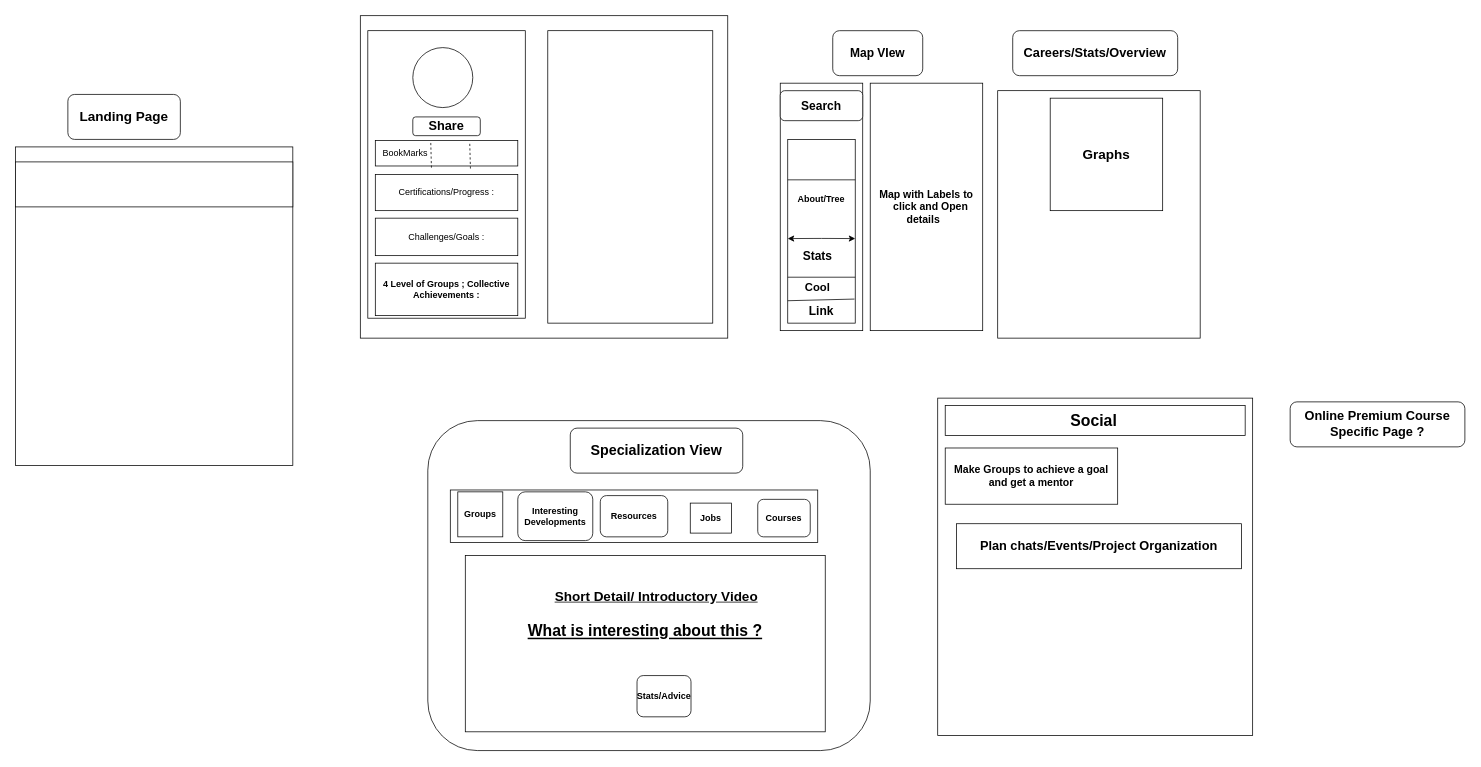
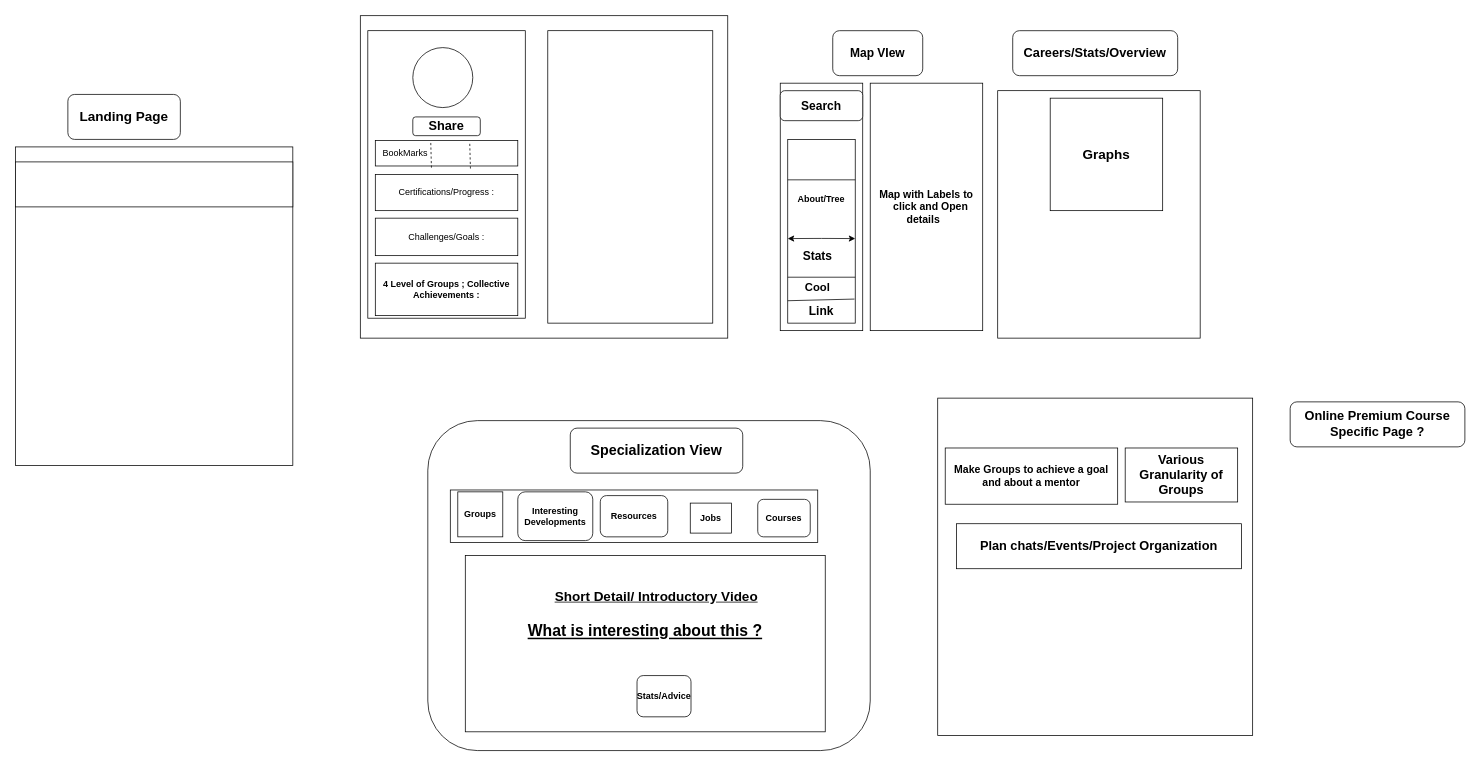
  <mxCell id="0" />
  <mxCell id="1" parent="0" />
  <mxCell id="2" value="" style="rounded=1;whiteSpace=wrap;html=1;" parent="1" vertex="1"><mxGeometry x="570" y="560" width="590" height="440" as="geometry" /></mxCell>
  <mxCell id="3" value="" style="rounded=0;whiteSpace=wrap;html=1;" parent="1" vertex="1"><mxGeometry x="620" y="740" width="480" height="235" as="geometry" /></mxCell>
  <mxCell id="4" value="" style="rounded=0;whiteSpace=wrap;html=1;" parent="1" vertex="1"><mxGeometry x="480" y="20" width="490" height="430" as="geometry" /></mxCell>
  <mxCell id="5" value="&lt;b&gt;&lt;font style=&quot;font-size: 16px&quot;&gt;Map VIew&lt;/font&gt;&lt;/b&gt;" style="rounded=1;whiteSpace=wrap;html=1;" parent="1" vertex="1"><mxGeometry x="1110" y="40" width="120" height="60" as="geometry" /></mxCell>
  <mxCell id="6" value="" style="rounded=0;whiteSpace=wrap;html=1;" parent="1" vertex="1"><mxGeometry x="1040" y="110" width="110" height="330" as="geometry" /></mxCell>
  <mxCell id="7" value="&lt;b&gt;&lt;font style=&quot;font-size: 16px&quot;&gt;Search&lt;/font&gt;&lt;/b&gt;" style="rounded=1;whiteSpace=wrap;html=1;" parent="1" vertex="1"><mxGeometry x="1040" y="120" width="110" height="40" as="geometry" /></mxCell>
  <mxCell id="8" value="" style="rounded=0;whiteSpace=wrap;html=1;" parent="1" vertex="1"><mxGeometry x="1050" y="185" width="90" height="245" as="geometry" /></mxCell>
  <mxCell id="9" value="&lt;b&gt;&lt;font style=&quot;font-size: 16px&quot;&gt;Stats&lt;/font&gt;&lt;/b&gt;" style="text;html=1;strokeColor=none;fillColor=none;align=center;verticalAlign=middle;whiteSpace=wrap;rounded=0;" parent="1" vertex="1"><mxGeometry x="1070" y="330" width="40" height="20" as="geometry" /></mxCell>
  <mxCell id="10" value="&lt;b&gt;&lt;font style=&quot;font-size: 17px&quot;&gt;Careers/Stats/Overview&lt;/font&gt;&lt;/b&gt;" style="rounded=1;whiteSpace=wrap;html=1;" parent="1" vertex="1"><mxGeometry x="1350" y="40" width="220" height="60" as="geometry" /></mxCell>
  <mxCell id="11" value="" style="rounded=0;whiteSpace=wrap;html=1;" parent="1" vertex="1"><mxGeometry x="1330" y="120" width="270" height="330" as="geometry" /></mxCell>
  <mxCell id="12" value="&lt;b&gt;&lt;font style=&quot;font-size: 19px&quot;&gt;Specialization View&lt;/font&gt;&lt;/b&gt;" style="rounded=1;whiteSpace=wrap;html=1;" parent="1" vertex="1"><mxGeometry x="760" y="570" width="230" height="60" as="geometry" /></mxCell>
  <mxCell id="13" value="" style="group" parent="1" vertex="1" connectable="0"><mxGeometry x="490" y="40" width="210" height="400" as="geometry" /></mxCell>
  <mxCell id="14" value="" style="rounded=0;whiteSpace=wrap;html=1;" parent="13" vertex="1"><mxGeometry width="210" height="383.42" as="geometry" /></mxCell>
  <mxCell id="15" value="" style="rounded=0;whiteSpace=wrap;html=1;" parent="13" vertex="1"><mxGeometry x="10" y="146.602" width="190" height="33.831" as="geometry" /></mxCell>
  <mxCell id="16" value="" style="ellipse;whiteSpace=wrap;html=1;aspect=fixed;" parent="13" vertex="1"><mxGeometry x="60" y="22.554" width="80" height="80" as="geometry" /></mxCell>
  <mxCell id="17" value="Certifications/Progress :" style="rounded=0;whiteSpace=wrap;html=1;" parent="13" vertex="1"><mxGeometry x="10" y="191.71" width="190" height="48.29" as="geometry" /></mxCell>
  <mxCell id="18" value="BookMarks" style="text;html=1;strokeColor=none;fillColor=none;align=center;verticalAlign=middle;whiteSpace=wrap;rounded=0;" parent="13" vertex="1"><mxGeometry x="30" y="152.24" width="40" height="22.554" as="geometry" /></mxCell>
  <mxCell id="19" value="Challenges/Goals :" style="rounded=0;whiteSpace=wrap;html=1;" parent="13" vertex="1"><mxGeometry x="10" y="250" width="190" height="50" as="geometry" /></mxCell>
  <mxCell id="20" value="" style="endArrow=none;dashed=1;html=1;entryX=0.389;entryY=0.039;entryDx=0;entryDy=0;entryPerimeter=0;exitX=0.394;exitY=1.067;exitDx=0;exitDy=0;exitPerimeter=0;" parent="13" source="15" target="15" edge="1"><mxGeometry width="50" height="50" relative="1" as="geometry"><mxPoint x="450" y="202.987" as="sourcePoint" /><mxPoint x="500" y="146.602" as="targetPoint" /></mxGeometry></mxCell>
  <mxCell id="21" value="" style="endArrow=none;dashed=1;html=1;entryX=0.389;entryY=0.039;entryDx=0;entryDy=0;entryPerimeter=0;exitX=0.394;exitY=1.067;exitDx=0;exitDy=0;exitPerimeter=0;" parent="13" edge="1"><mxGeometry width="50" height="50" relative="1" as="geometry"><mxPoint x="136.86" y="183.827" as="sourcePoint" /><mxPoint x="135.91" y="149.049" as="targetPoint" /></mxGeometry></mxCell>
  <mxCell id="22" value="&lt;b&gt;4 Level of Groups ; Collective Achievements :&lt;/b&gt;" style="rounded=0;whiteSpace=wrap;html=1;" parent="13" vertex="1"><mxGeometry x="10" y="310" width="190" height="70" as="geometry" /></mxCell>
  <mxCell id="23" value="&lt;b&gt;&lt;font style=&quot;font-size: 17px&quot;&gt;Share&lt;/font&gt;&lt;/b&gt;" style="rounded=1;whiteSpace=wrap;html=1;" parent="13" vertex="1"><mxGeometry x="60" y="115" width="90" height="25" as="geometry" /></mxCell>
  <mxCell id="24" value="&lt;font style=&quot;font-size: 14px&quot;&gt;&lt;b&gt;Map with Labels to &lt;br&gt;&amp;nbsp; &amp;nbsp;click and Open details&amp;nbsp;&amp;nbsp;&lt;/b&gt;&lt;/font&gt;" style="rounded=0;whiteSpace=wrap;html=1;" parent="1" vertex="1"><mxGeometry x="1160" y="110" width="150" height="330" as="geometry" /></mxCell>
  <mxCell id="25" value="" style="rounded=0;whiteSpace=wrap;html=1;" parent="1" vertex="1"><mxGeometry x="600" y="652.5" width="490" height="70" as="geometry" /></mxCell>
  <mxCell id="26" value="&lt;b&gt;Jobs&lt;/b&gt;" style="rounded=0;whiteSpace=wrap;html=1;" parent="1" vertex="1"><mxGeometry x="920" y="670" width="55" height="40" as="geometry" /></mxCell>
  <mxCell id="27" value="&lt;b&gt;Courses&lt;/b&gt;" style="rounded=1;whiteSpace=wrap;html=1;" parent="1" vertex="1"><mxGeometry x="1010" y="665" width="70" height="50" as="geometry" /></mxCell>
  <mxCell id="28" value="&lt;b&gt;Stats/Advice&lt;/b&gt;" style="rounded=1;whiteSpace=wrap;html=1;" parent="1" vertex="1"><mxGeometry x="849" y="900" width="72" height="55" as="geometry" /></mxCell>
  <mxCell id="29" value="&lt;b&gt;Interesting Developments&lt;/b&gt;" style="rounded=1;whiteSpace=wrap;html=1;" parent="1" vertex="1"><mxGeometry x="690" y="655" width="100" height="65" as="geometry" /></mxCell>
  <mxCell id="30" value="" style="rounded=1;whiteSpace=wrap;html=1;" parent="1" vertex="1"><mxGeometry x="800" y="660" width="90" height="55" as="geometry" /></mxCell>
  <mxCell id="31" value="&lt;b&gt;Resources&lt;/b&gt;" style="text;html=1;strokeColor=none;fillColor=none;align=center;verticalAlign=middle;whiteSpace=wrap;rounded=0;" parent="1" vertex="1"><mxGeometry x="825" y="677.5" width="40" height="20" as="geometry" /></mxCell>
  <mxCell id="32" value="&lt;b&gt;&lt;font style=&quot;font-size: 18px&quot;&gt;&lt;u&gt;Short Detail/ Introductory Video&lt;/u&gt;&lt;/font&gt;&lt;/b&gt;" style="text;html=1;strokeColor=none;fillColor=none;align=center;verticalAlign=middle;whiteSpace=wrap;rounded=0;" parent="1" vertex="1"><mxGeometry x="720" y="770" width="310" height="50" as="geometry" /></mxCell>
  <mxCell id="33" value="" style="rounded=0;whiteSpace=wrap;html=1;" parent="1" vertex="1"><mxGeometry x="730" y="40" width="220" height="390" as="geometry" /></mxCell>
  <mxCell id="34" value="" style="rounded=0;whiteSpace=wrap;html=1;" parent="1" vertex="1"><mxGeometry x="1250" y="530" width="420" height="450" as="geometry" /></mxCell>
  <mxCell id="35" value="&lt;b&gt;Groups&lt;/b&gt;" style="rounded=0;whiteSpace=wrap;html=1;" parent="1" vertex="1"><mxGeometry x="610" y="655" width="60" height="60" as="geometry" /></mxCell>
  <mxCell id="36" value="&lt;b&gt;&lt;font style=&quot;font-size: 21px&quot;&gt;&lt;u&gt;What is interesting about this ?&lt;/u&gt;&lt;/font&gt;&lt;/b&gt;" style="text;html=1;strokeColor=none;fillColor=none;align=center;verticalAlign=middle;whiteSpace=wrap;rounded=0;" parent="1" vertex="1"><mxGeometry x="660" y="830" width="400" height="20" as="geometry" /></mxCell>
  <mxCell id="37" value="&lt;b&gt;&lt;font style=&quot;font-size: 17px&quot;&gt;Online Premium Course Specific Page ?&lt;/font&gt;&lt;/b&gt;" style="rounded=1;whiteSpace=wrap;html=1;" parent="1" vertex="1"><mxGeometry x="1720" y="535" width="233" height="60" as="geometry" /></mxCell>
  <mxCell id="38" value="" style="rounded=0;whiteSpace=wrap;html=1;" parent="1" vertex="1"><mxGeometry x="20" y="195" width="370" height="425" as="geometry" /></mxCell>
- <mxCell id="39" value="&lt;b&gt;&lt;font style=&quot;font-size: 21px&quot;&gt;Social&lt;/font&gt;&lt;/b&gt;&amp;nbsp;" style="rounded=0;whiteSpace=wrap;html=1;" parent="1" vertex="1"><mxGeometry x="1260" y="540" width="400" height="40" as="geometry" /></mxCell>
- <mxCell id="40" value="&lt;b&gt;&lt;font style=&quot;font-size: 14px&quot;&gt;Make Groups to achieve a goal and get a mentor&lt;/font&gt;&lt;/b&gt;" style="rounded=0;whiteSpace=wrap;html=1;" parent="1" vertex="1"><mxGeometry x="1260" y="596.5" width="230" height="75" as="geometry" /></mxCell>
+ <mxCell id="40" value="&lt;b&gt;&lt;font style=&quot;font-size: 14px&quot;&gt;Make Groups to achieve a goal and about a mentor&lt;/font&gt;&lt;/b&gt;" style="rounded=0;whiteSpace=wrap;html=1;" parent="1" vertex="1"><mxGeometry x="1260" y="596.5" width="230" height="75" as="geometry" /></mxCell>
  <mxCell id="41" value="&lt;b&gt;&lt;font style=&quot;font-size: 18px&quot;&gt;Landing Page&lt;/font&gt;&lt;/b&gt;" style="rounded=1;whiteSpace=wrap;html=1;" parent="1" vertex="1"><mxGeometry x="90" y="125" width="150" height="60" as="geometry" /></mxCell>
+ <mxCell id="42" value="&lt;b&gt;&lt;font style=&quot;font-size: 17px&quot;&gt;Various Granularity of Groups&lt;/font&gt;&lt;/b&gt;" style="rounded=0;whiteSpace=wrap;html=1;" parent="1" vertex="1"><mxGeometry x="1500" y="596.5" width="150" height="72" as="geometry" /></mxCell>
  <mxCell id="43" value="&lt;b&gt;&lt;font style=&quot;font-size: 17px&quot;&gt;Plan chats/Events/Project Organization&lt;/font&gt;&lt;/b&gt;" style="rounded=0;whiteSpace=wrap;html=1;" parent="1" vertex="1"><mxGeometry x="1275" y="697.5" width="380" height="60" as="geometry" /></mxCell>
  <mxCell id="44" value="" style="rounded=0;whiteSpace=wrap;html=1;" parent="1" vertex="1"><mxGeometry x="20" y="215" width="370" height="60" as="geometry" /></mxCell>
  <mxCell id="45" value="&lt;b&gt;&lt;font style=&quot;font-size: 18px&quot;&gt;Graphs&lt;/font&gt;&lt;/b&gt;" style="rounded=0;whiteSpace=wrap;html=1;" parent="1" vertex="1"><mxGeometry x="1400" y="130" width="150" height="150" as="geometry" /></mxCell>
  <mxCell id="46" value="&lt;b&gt;&lt;font style=&quot;font-size: 16px&quot;&gt;Link&lt;/font&gt;&lt;/b&gt;" style="text;html=1;strokeColor=none;fillColor=none;align=center;verticalAlign=middle;whiteSpace=wrap;rounded=0;" parent="1" vertex="1"><mxGeometry x="1075" y="403" width="40" height="20" as="geometry" /></mxCell>
  <mxCell id="47" value="" style="endArrow=none;html=1;exitX=0;exitY=0.878;exitDx=0;exitDy=0;exitPerimeter=0;entryX=0.989;entryY=0.869;entryDx=0;entryDy=0;entryPerimeter=0;" parent="1" source="8" target="8" edge="1"><mxGeometry width="50" height="50" relative="1" as="geometry"><mxPoint x="1050" y="420" as="sourcePoint" /><mxPoint x="1100" y="370" as="targetPoint" /></mxGeometry></mxCell>
  <mxCell id="48" value="" style="endArrow=classic;startArrow=classic;html=1;exitX=0;exitY=0.25;exitDx=0;exitDy=0;entryX=1;entryY=0.25;entryDx=0;entryDy=0;" parent="1" edge="1"><mxGeometry width="50" height="50" relative="1" as="geometry"><mxPoint x="1050" y="317.25" as="sourcePoint" /><mxPoint x="1140" y="317.25" as="targetPoint" /><Array as="points"><mxPoint x="1095" y="317" /></Array></mxGeometry></mxCell>
  <mxCell id="49" value="" style="endArrow=none;html=1;exitX=0;exitY=0.22;exitDx=0;exitDy=0;exitPerimeter=0;entryX=1;entryY=0.22;entryDx=0;entryDy=0;entryPerimeter=0;" parent="1" source="8" target="8" edge="1"><mxGeometry width="50" height="50" relative="1" as="geometry"><mxPoint x="1040" y="280" as="sourcePoint" /><mxPoint x="1090" y="230" as="targetPoint" /></mxGeometry></mxCell>
  <mxCell id="50" value="&lt;b&gt;About/Tree&lt;/b&gt;" style="text;html=1;strokeColor=none;fillColor=none;align=center;verticalAlign=middle;whiteSpace=wrap;rounded=0;" parent="1" vertex="1"><mxGeometry x="1075" y="255" width="40" height="20" as="geometry" /></mxCell>
  <mxCell id="51" value="" style="endArrow=none;html=1;exitX=0;exitY=0.75;exitDx=0;exitDy=0;entryX=1;entryY=0.75;entryDx=0;entryDy=0;" parent="1" source="8" target="8" edge="1"><mxGeometry width="50" height="50" relative="1" as="geometry"><mxPoint x="1050" y="410" as="sourcePoint" /><mxPoint x="1100" y="360" as="targetPoint" /></mxGeometry></mxCell>
  <mxCell id="52" value="&lt;b&gt;&lt;font style=&quot;font-size: 15px&quot;&gt;Cool&lt;/font&gt;&lt;/b&gt;" style="text;html=1;strokeColor=none;fillColor=none;align=center;verticalAlign=middle;whiteSpace=wrap;rounded=0;" parent="1" vertex="1"><mxGeometry x="1070" y="371" width="40" height="20" as="geometry" /></mxCell>
